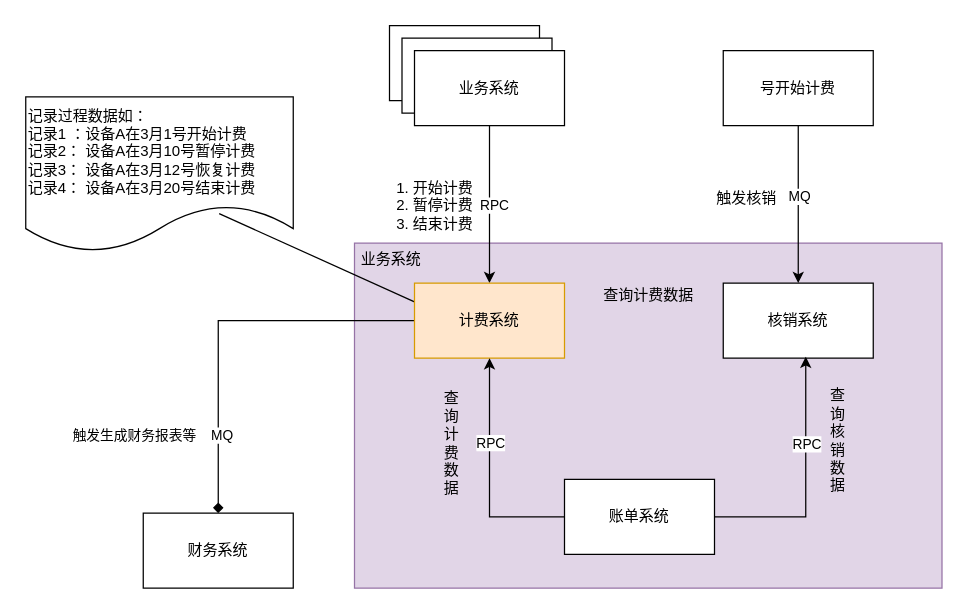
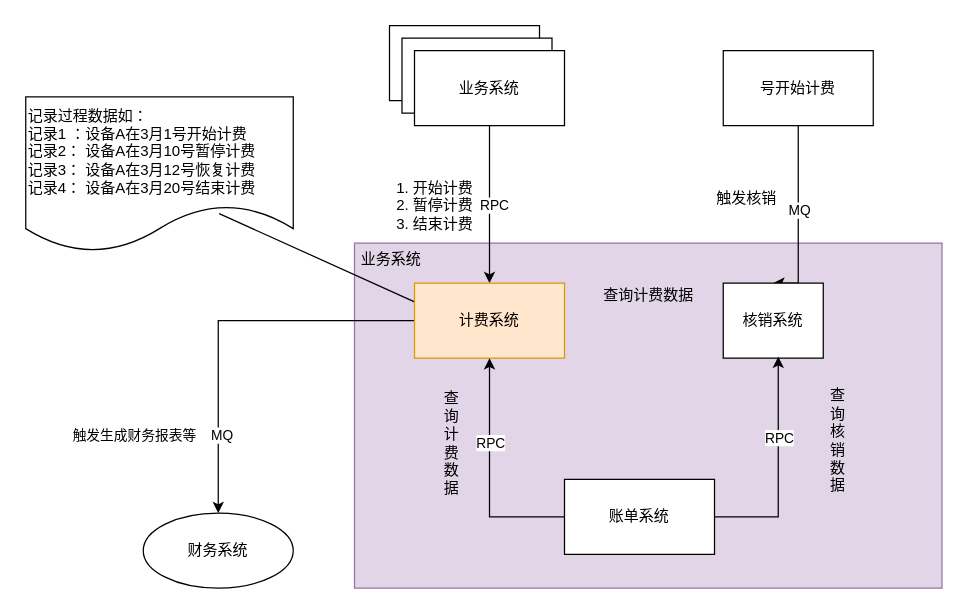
  <mxCell id="0" />
  <mxCell id="1" parent="0" />
  <mxCell id="2" value="" style="rounded=0;whiteSpace=wrap;html=1;fillColor=#e1d5e7;strokeColor=#9673a6;" parent="1" vertex="1"><mxGeometry x="283" y="194" width="470" height="276" as="geometry" /></mxCell>
  <mxCell id="3" value="业务系统" style="rounded=0;whiteSpace=wrap;html=1;" parent="1" vertex="1"><mxGeometry x="311" y="20" width="120" height="60" as="geometry" /></mxCell>
  <mxCell id="4" value="业务系统" style="rounded=0;whiteSpace=wrap;html=1;" parent="1" vertex="1"><mxGeometry x="321" y="30" width="120" height="60" as="geometry" /></mxCell>
  <mxCell id="5" style="edgeStyle=orthogonalEdgeStyle;rounded=0;orthogonalLoop=1;jettySize=auto;html=1;exitX=0.5;exitY=1;exitDx=0;exitDy=0;entryX=0.5;entryY=0;entryDx=0;entryDy=0;" parent="1" source="7" target="12" edge="1"><mxGeometry relative="1" as="geometry"><mxPoint x="397.874" y="331.015" as="targetPoint" /></mxGeometry></mxCell>
  <mxCell id="6" value="RPC" style="edgeLabel;html=1;align=center;verticalAlign=middle;resizable=0;points=[];" parent="5" vertex="1" connectable="0"><mxGeometry x="-0.157" y="-1" relative="1" as="geometry"><mxPoint x="4" y="10" as="offset" /></mxGeometry></mxCell>
  <mxCell id="7" value="业务系统" style="rounded=0;whiteSpace=wrap;html=1;" parent="1" vertex="1"><mxGeometry x="331" y="40" width="120" height="60" as="geometry" /></mxCell>
- <mxCell id="8" style="edgeStyle=orthogonalEdgeStyle;rounded=0;orthogonalLoop=1;jettySize=auto;html=1;entryX=0.5;entryY=0;entryDx=0;entryDy=0;endArrow=diamond;" parent="1" source="12" target="27" edge="1"><mxGeometry relative="1" as="geometry" /></mxCell>
+ <mxCell id="8" style="edgeStyle=orthogonalEdgeStyle;rounded=0;orthogonalLoop=1;jettySize=auto;html=1;entryX=0.5;entryY=0;entryDx=0;entryDy=0;" parent="1" source="12" target="27" edge="1"><mxGeometry relative="1" as="geometry" /></mxCell>
  <mxCell id="9" value="触发生成财务报表等" style="edgeLabel;html=1;align=center;verticalAlign=middle;resizable=0;points=[];" parent="8" vertex="1" connectable="0"><mxGeometry x="0.625" y="-1" relative="1" as="geometry"><mxPoint x="-67" y="-5" as="offset" /></mxGeometry></mxCell>
  <mxCell id="10" value="MQ" style="edgeLabel;html=1;align=center;verticalAlign=middle;resizable=0;points=[];" parent="8" vertex="1" connectable="0"><mxGeometry x="0.362" relative="1" as="geometry"><mxPoint x="2" y="36" as="offset" /></mxGeometry></mxCell>
  <mxCell id="11" style="rounded=0;orthogonalLoop=1;jettySize=auto;html=1;exitX=0;exitY=0.25;exitDx=0;exitDy=0;entryX=0.723;entryY=0.753;entryDx=0;entryDy=0;entryPerimeter=0;endArrow=none;endFill=0;" parent="1" source="12" target="29" edge="1"><mxGeometry relative="1" as="geometry" /></mxCell>
  <mxCell id="12" value="计费系统" style="rounded=0;whiteSpace=wrap;html=1;fillColor=#ffe6cc;strokeColor=#d79b00;" parent="1" vertex="1"><mxGeometry x="331" y="226" width="120" height="60" as="geometry" /></mxCell>
  <mxCell id="13" style="edgeStyle=orthogonalEdgeStyle;rounded=0;orthogonalLoop=1;jettySize=auto;html=1;exitX=0.5;exitY=1;exitDx=0;exitDy=0;entryX=0.5;entryY=0;entryDx=0;entryDy=0;" parent="1" source="15" target="16" edge="1"><mxGeometry relative="1" as="geometry"><Array as="points"><mxPoint x="638" y="164" /><mxPoint x="638" y="164" /></Array></mxGeometry></mxCell>
  <mxCell id="14" value="MQ" style="edgeLabel;html=1;align=center;verticalAlign=middle;resizable=0;points=[];" parent="13" vertex="1" connectable="0"><mxGeometry x="0.136" y="-1" relative="1" as="geometry"><mxPoint x="1" y="-16" as="offset" /></mxGeometry></mxCell>
  <mxCell id="15" value="号开始计费" style="rounded=0;whiteSpace=wrap;html=1;" parent="1" vertex="1"><mxGeometry x="578" y="40" width="120" height="60" as="geometry" /></mxCell>
- <mxCell id="16" value="核销系统" style="rounded=0;whiteSpace=wrap;html=1;" parent="1" vertex="1"><mxGeometry x="578" y="226" width="120" height="60" as="geometry" /></mxCell>
+ <mxCell id="16" value="核销系统" style="rounded=0;whiteSpace=wrap;html=1;" parent="1" vertex="1"><mxGeometry x="578" y="226" width="80" height="60" as="geometry" /></mxCell>
  <mxCell id="17" style="edgeStyle=orthogonalEdgeStyle;rounded=0;orthogonalLoop=1;jettySize=auto;html=1;exitX=0;exitY=0.5;exitDx=0;exitDy=0;entryX=0.5;entryY=1;entryDx=0;entryDy=0;" parent="1" source="21" target="12" edge="1"><mxGeometry relative="1" as="geometry" /></mxCell>
  <mxCell id="18" value="RPC" style="edgeLabel;html=1;align=center;verticalAlign=middle;resizable=0;points=[];" parent="17" vertex="1" connectable="0"><mxGeometry x="0.463" relative="1" as="geometry"><mxPoint y="17" as="offset" /></mxGeometry></mxCell>
  <mxCell id="19" style="edgeStyle=orthogonalEdgeStyle;rounded=0;orthogonalLoop=1;jettySize=auto;html=1;exitX=1;exitY=0.5;exitDx=0;exitDy=0;entryX=0.55;entryY=0.981;entryDx=0;entryDy=0;entryPerimeter=0;" parent="1" source="21" target="16" edge="1"><mxGeometry relative="1" as="geometry" /></mxCell>
  <mxCell id="20" value="RPC" style="edgeLabel;html=1;align=center;verticalAlign=middle;resizable=0;points=[];" parent="19" vertex="1" connectable="0"><mxGeometry x="0.543" y="3" relative="1" as="geometry"><mxPoint x="3" y="23" as="offset" /></mxGeometry></mxCell>
  <mxCell id="21" value="账单系统" style="rounded=0;whiteSpace=wrap;html=1;" parent="1" vertex="1"><mxGeometry x="451" y="383" width="120" height="60" as="geometry" /></mxCell>
  <mxCell id="22" value="1. 开始计费&lt;br&gt;2. 暂停计费&lt;br&gt;3. 结束计费" style="text;html=1;strokeColor=none;fillColor=none;align=center;verticalAlign=middle;whiteSpace=wrap;rounded=0;" parent="1" vertex="1"><mxGeometry x="311" y="139" width="73" height="49" as="geometry" /></mxCell>
  <mxCell id="23" value="触发核销" style="text;html=1;strokeColor=none;fillColor=none;align=center;verticalAlign=middle;whiteSpace=wrap;rounded=0;" parent="1" vertex="1"><mxGeometry x="567" y="143" width="60" height="30" as="geometry" /></mxCell>
  <mxCell id="24" value="查询计费数据" style="text;html=1;strokeColor=none;fillColor=none;align=center;verticalAlign=middle;whiteSpace=wrap;rounded=0;" parent="1" vertex="1"><mxGeometry x="474" y="221" width="89" height="30" as="geometry" /></mxCell>
  <mxCell id="25" value="查询计费数据" style="text;html=1;strokeColor=none;fillColor=none;align=center;verticalAlign=middle;whiteSpace=wrap;rounded=0;" parent="1" vertex="1"><mxGeometry x="351" y="308" width="20" height="91" as="geometry" /></mxCell>
  <mxCell id="26" value="查询核销数据" style="text;html=1;strokeColor=none;fillColor=none;align=center;verticalAlign=middle;whiteSpace=wrap;rounded=0;" parent="1" vertex="1"><mxGeometry x="660" y="306" width="20" height="91" as="geometry" /></mxCell>
- <mxCell id="27" value="财务系统" style="rounded=0;whiteSpace=wrap;html=1;" parent="1" vertex="1"><mxGeometry x="114" y="410" width="120" height="60" as="geometry" /></mxCell>
+ <mxCell id="27" value="财务系统" style="ellipse;whiteSpace=wrap;html=1;" parent="1" vertex="1"><mxGeometry x="114" y="410" width="120" height="60" as="geometry" /></mxCell>
  <mxCell id="28" value="业务系统" style="text;html=1;strokeColor=none;fillColor=none;align=center;verticalAlign=middle;whiteSpace=wrap;rounded=0;" parent="1" vertex="1"><mxGeometry x="283" y="196" width="59" height="21" as="geometry" /></mxCell>
  <mxCell id="29" value="记录过程数据如：&lt;br&gt;记录1 ：设备A在3月1号开始计费&lt;br&gt;记录2： 设备A在3月10号暂停计费&lt;br&gt;记录3： 设备A在3月12号恢复计费&lt;br&gt;记录4： 设备A在3月20号结束计费" style="shape=document;whiteSpace=wrap;html=1;boundedLbl=1;align=left;" parent="1" vertex="1"><mxGeometry x="20" y="77" width="214" height="124" as="geometry" /></mxCell>
